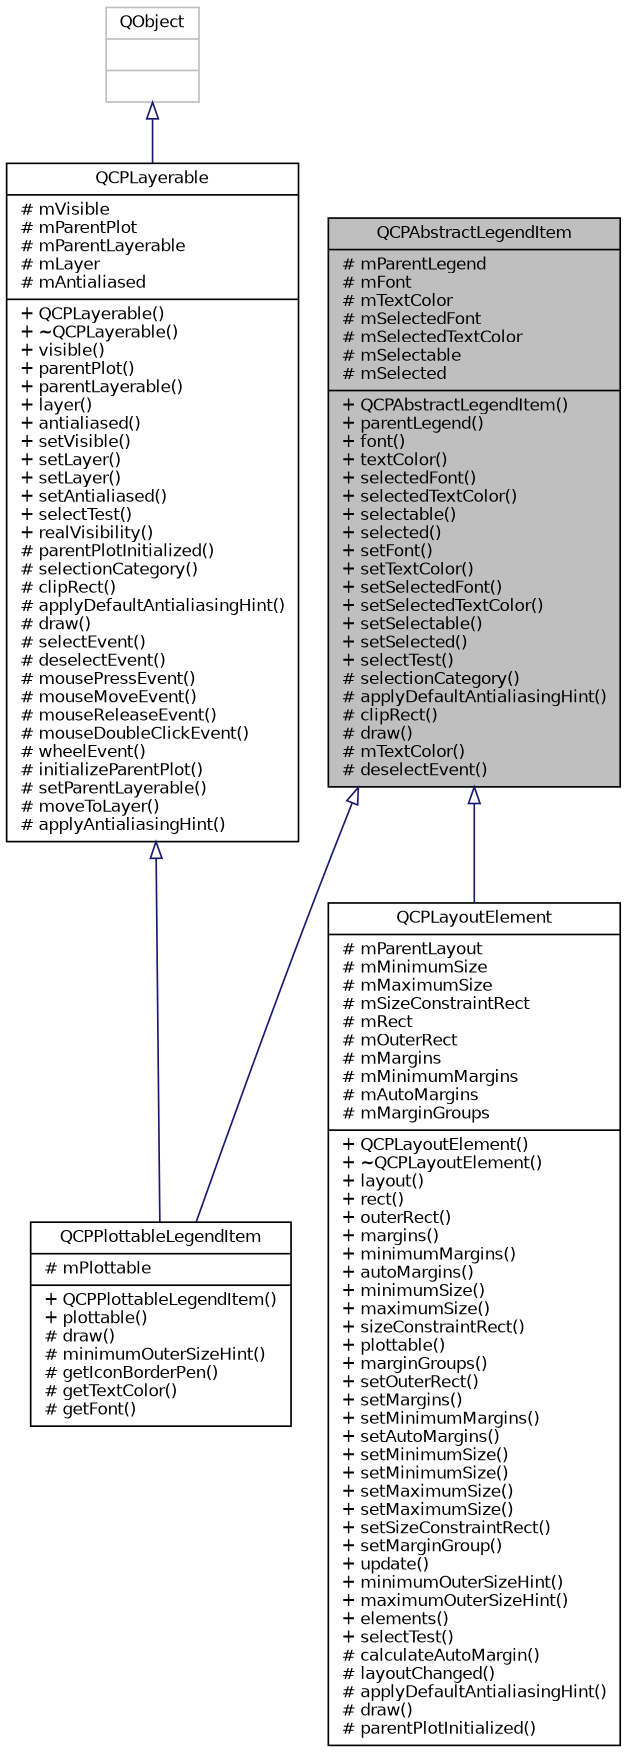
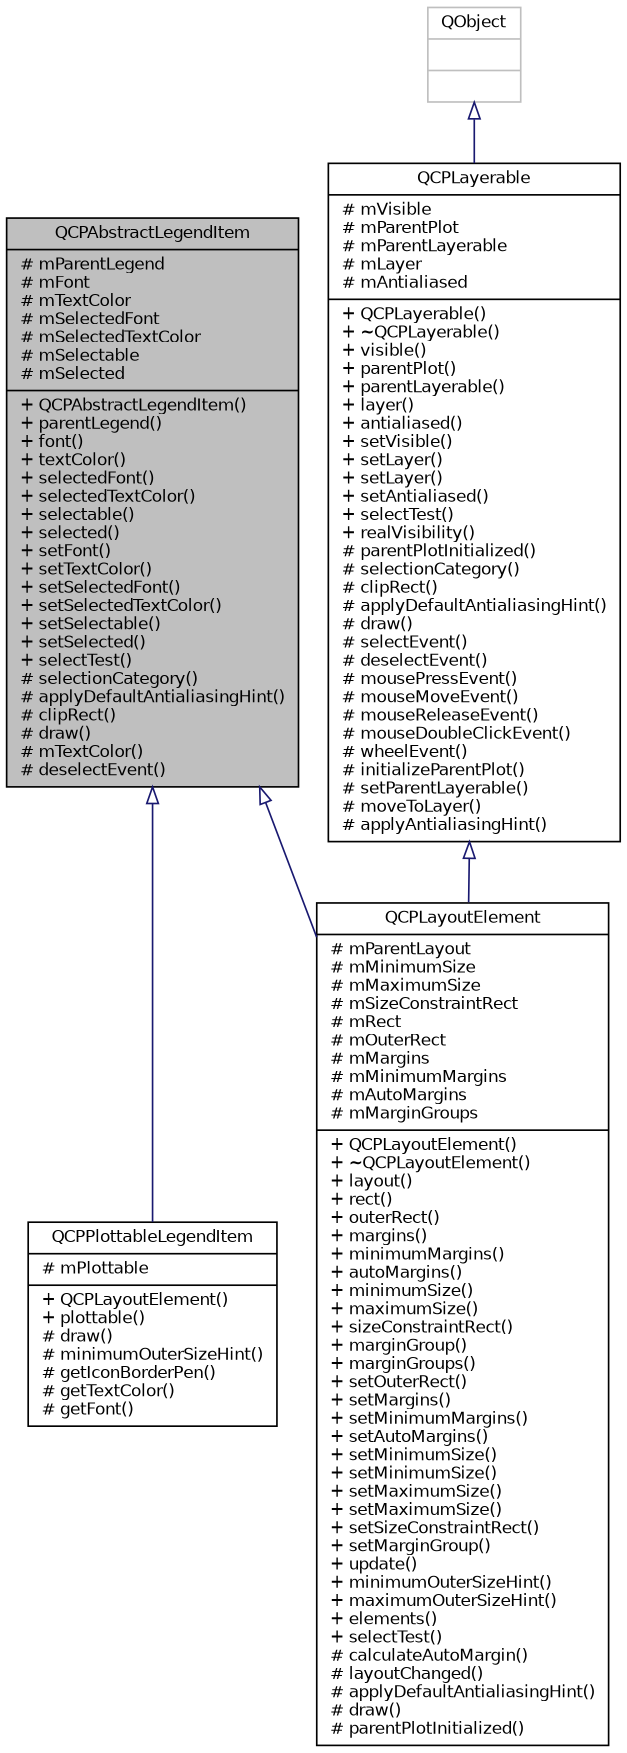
  digraph {
    node [color=black fillcolor=white fontname=Helvetica fontsize=10 shape=record style=filled]
    edge [arrowtail=onormal color=midnightblue dir=back fontname=Helvetica fontsize=10 labelfontname=Helvetica labelfontsize=10 style=solid]
    n1 [fillcolor=grey75 fontcolor=black height=0.2 label="{QCPAbstractLegendItem\n|# mParentLegend\l# mFont\l# mTextColor\l# mSelectedFont\l# mSelectedTextColor\l# mSelectable\l# mSelected\l|+ QCPAbstractLegendItem()\l+ parentLegend()\l+ font()\l+ textColor()\l+ selectedFont()\l+ selectedTextColor()\l+ selectable()\l+ selected()\l+ setFont()\l+ setTextColor()\l+ setSelectedFont()\l+ setSelectedTextColor()\l+ setSelectable()\l+ setSelected()\l+ selectTest()\l# selectionCategory()\l# applyDefaultAntialiasingHint()\l# clipRect()\l# draw()\l# mTextColor()\l# deselectEvent()\l}" width=0.4]
-   n2 [height=0.2 label="{QCPPlottableLegendItem\n|# mPlottable\l|+ QCPPlottableLegendItem()\l+ plottable()\l# draw()\l# minimumOuterSizeHint()\l# getIconBorderPen()\l# getTextColor()\l# getFont()\l}" width=0.4]
-   n3 [height=0.2 label="{QCPLayoutElement\n|# mParentLayout\l# mMinimumSize\l# mMaximumSize\l# mSizeConstraintRect\l# mRect\l# mOuterRect\l# mMargins\l# mMinimumMargins\l# mAutoMargins\l# mMarginGroups\l|+ QCPLayoutElement()\l+ ~QCPLayoutElement()\l+ layout()\l+ rect()\l+ outerRect()\l+ margins()\l+ minimumMargins()\l+ autoMargins()\l+ minimumSize()\l+ maximumSize()\l+ sizeConstraintRect()\l+ plottable()\l+ marginGroups()\l+ setOuterRect()\l+ setMargins()\l+ setMinimumMargins()\l+ setAutoMargins()\l+ setMinimumSize()\l+ setMinimumSize()\l+ setMaximumSize()\l+ setMaximumSize()\l+ setSizeConstraintRect()\l+ setMarginGroup()\l+ update()\l+ minimumOuterSizeHint()\l+ maximumOuterSizeHint()\l+ elements()\l+ selectTest()\l# calculateAutoMargin()\l# layoutChanged()\l# applyDefaultAntialiasingHint()\l# draw()\l# parentPlotInitialized()\l}" width=0.4]
+   n2 [height=0.2 label="{QCPPlottableLegendItem\n|# mPlottable\l|+ QCPLayoutElement()\l+ plottable()\l# draw()\l# minimumOuterSizeHint()\l# getIconBorderPen()\l# getTextColor()\l# getFont()\l}" width=0.4]
+   n3 [height=0.2 label="{QCPLayoutElement\n|# mParentLayout\l# mMinimumSize\l# mMaximumSize\l# mSizeConstraintRect\l# mRect\l# mOuterRect\l# mMargins\l# mMinimumMargins\l# mAutoMargins\l# mMarginGroups\l|+ QCPLayoutElement()\l+ ~QCPLayoutElement()\l+ layout()\l+ rect()\l+ outerRect()\l+ margins()\l+ minimumMargins()\l+ autoMargins()\l+ minimumSize()\l+ maximumSize()\l+ sizeConstraintRect()\l+ marginGroup()\l+ marginGroups()\l+ setOuterRect()\l+ setMargins()\l+ setMinimumMargins()\l+ setAutoMargins()\l+ setMinimumSize()\l+ setMinimumSize()\l+ setMaximumSize()\l+ setMaximumSize()\l+ setSizeConstraintRect()\l+ setMarginGroup()\l+ update()\l+ minimumOuterSizeHint()\l+ maximumOuterSizeHint()\l+ elements()\l+ selectTest()\l# calculateAutoMargin()\l# layoutChanged()\l# applyDefaultAntialiasingHint()\l# draw()\l# parentPlotInitialized()\l}" width=0.4]
    n4 [height=0.2 label="{QCPLayerable\n|# mVisible\l# mParentPlot\l# mParentLayerable\l# mLayer\l# mAntialiased\l|+ QCPLayerable()\l+ ~QCPLayerable()\l+ visible()\l+ parentPlot()\l+ parentLayerable()\l+ layer()\l+ antialiased()\l+ setVisible()\l+ setLayer()\l+ setLayer()\l+ setAntialiased()\l+ selectTest()\l+ realVisibility()\l# parentPlotInitialized()\l# selectionCategory()\l# clipRect()\l# applyDefaultAntialiasingHint()\l# draw()\l# selectEvent()\l# deselectEvent()\l# mousePressEvent()\l# mouseMoveEvent()\l# mouseReleaseEvent()\l# mouseDoubleClickEvent()\l# wheelEvent()\l# initializeParentPlot()\l# setParentLayerable()\l# moveToLayer()\l# applyAntialiasingHint()\l}" width=0.4]
    n5 [color=grey75 height=0.2 label="{QObject\n||}" width=0.4]
    n1 -> n2
    n1 -> n3
-   n4 -> n2
+   n4 -> n3
    n5 -> n4
  }
